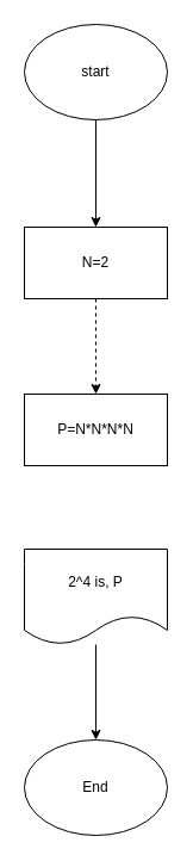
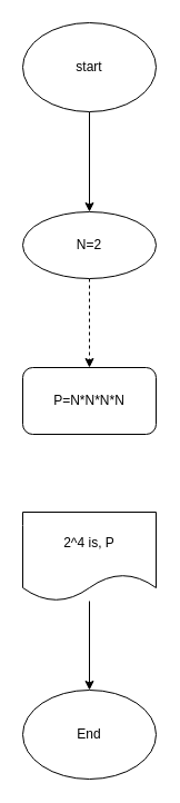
  <mxCell id="0" />
  <mxCell id="1" parent="0" />
  <mxCell id="2" value="" style="edgeStyle=orthogonalEdgeStyle;rounded=0;orthogonalLoop=1;jettySize=auto;html=1;" parent="1" source="3" target="5" edge="1"><mxGeometry relative="1" as="geometry" /></mxCell>
  <mxCell id="3" value="start" style="ellipse;whiteSpace=wrap;html=1;" parent="1" vertex="1"><mxGeometry x="20" y="20" width="120" height="80" as="geometry" /></mxCell>
  <mxCell id="4" value="" style="edgeStyle=orthogonalEdgeStyle;rounded=0;orthogonalLoop=1;jettySize=auto;html=1;dashed=1;" parent="1" source="5" target="6" edge="1"><mxGeometry relative="1" as="geometry" /></mxCell>
- <mxCell id="5" value="N=2" style="whiteSpace=wrap;html=1;" parent="1" vertex="1"><mxGeometry x="20" y="190" width="120" height="60" as="geometry" /></mxCell>
- <mxCell id="6" value="P=N*N*N*N" style="whiteSpace=wrap;html=1;" parent="1" vertex="1"><mxGeometry x="20" y="330" width="120" height="60" as="geometry" /></mxCell>
+ <mxCell id="5" value="N=2" style="ellipse;whiteSpace=wrap;html=1;" parent="1" vertex="1"><mxGeometry x="20" y="190" width="120" height="60" as="geometry" /></mxCell>
+ <mxCell id="6" value="P=N*N*N*N" style="whiteSpace=wrap;html=1;rounded=1;" parent="1" vertex="1"><mxGeometry x="20" y="330" width="120" height="60" as="geometry" /></mxCell>
  <mxCell id="7" value="" style="edgeStyle=orthogonalEdgeStyle;rounded=0;orthogonalLoop=1;jettySize=auto;html=1;" parent="1" source="8" target="9" edge="1"><mxGeometry relative="1" as="geometry" /></mxCell>
  <mxCell id="8" value="2^4 is, P" style="shape=document;whiteSpace=wrap;html=1;boundedLbl=1;" parent="1" vertex="1"><mxGeometry x="20" y="460" width="120" height="80" as="geometry" /></mxCell>
  <mxCell id="9" value="End" style="ellipse;whiteSpace=wrap;html=1;" parent="1" vertex="1"><mxGeometry x="20" y="620" width="120" height="80" as="geometry" /></mxCell>
